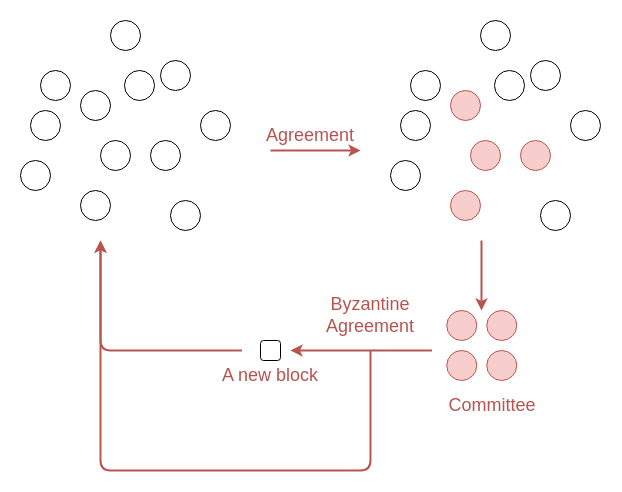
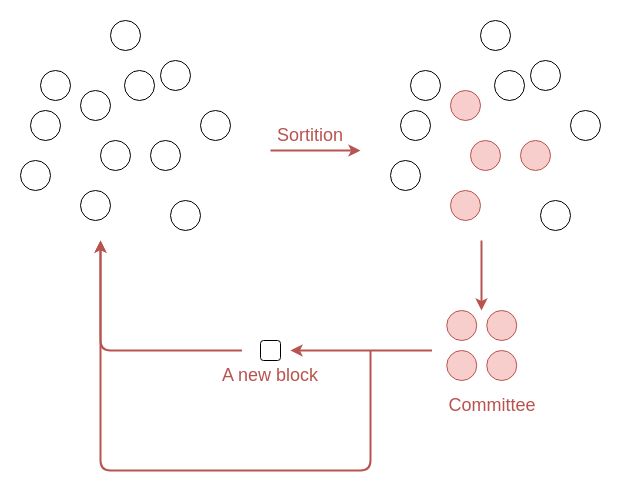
  <mxCell id="0" />
  <mxCell id="1" parent="0" />
  <mxCell id="2" value="" style="ellipse;whiteSpace=wrap;html=1;aspect=fixed;" parent="1" vertex="1"><mxGeometry x="40" y="70" width="30" height="30" as="geometry" /></mxCell>
  <mxCell id="3" value="" style="ellipse;whiteSpace=wrap;html=1;aspect=fixed;" parent="1" vertex="1"><mxGeometry x="30" y="110" width="30" height="30" as="geometry" /></mxCell>
  <mxCell id="4" value="" style="ellipse;whiteSpace=wrap;html=1;aspect=fixed;" parent="1" vertex="1"><mxGeometry x="100" y="140" width="30" height="30" as="geometry" /></mxCell>
  <mxCell id="5" value="" style="ellipse;whiteSpace=wrap;html=1;aspect=fixed;" parent="1" vertex="1"><mxGeometry x="124" y="70" width="30" height="30" as="geometry" /></mxCell>
  <mxCell id="6" value="" style="ellipse;whiteSpace=wrap;html=1;aspect=fixed;" parent="1" vertex="1"><mxGeometry x="80" y="90" width="30" height="30" as="geometry" /></mxCell>
  <mxCell id="7" value="" style="ellipse;whiteSpace=wrap;html=1;aspect=fixed;" parent="1" vertex="1"><mxGeometry x="110" y="20" width="30" height="30" as="geometry" /></mxCell>
  <mxCell id="8" value="" style="ellipse;whiteSpace=wrap;html=1;aspect=fixed;" parent="1" vertex="1"><mxGeometry x="200" y="110" width="30" height="30" as="geometry" /></mxCell>
  <mxCell id="9" value="" style="ellipse;whiteSpace=wrap;html=1;aspect=fixed;" parent="1" vertex="1"><mxGeometry x="150" y="140" width="30" height="30" as="geometry" /></mxCell>
  <mxCell id="10" value="" style="ellipse;whiteSpace=wrap;html=1;aspect=fixed;" parent="1" vertex="1"><mxGeometry x="170" y="200" width="30" height="30" as="geometry" /></mxCell>
  <mxCell id="11" value="" style="ellipse;whiteSpace=wrap;html=1;aspect=fixed;" parent="1" vertex="1"><mxGeometry x="80" y="190" width="30" height="30" as="geometry" /></mxCell>
  <mxCell id="12" value="" style="ellipse;whiteSpace=wrap;html=1;aspect=fixed;" parent="1" vertex="1"><mxGeometry x="20" y="160" width="30" height="30" as="geometry" /></mxCell>
  <mxCell id="13" value="" style="ellipse;whiteSpace=wrap;html=1;aspect=fixed;" parent="1" vertex="1"><mxGeometry x="160" y="60" width="30" height="30" as="geometry" /></mxCell>
  <mxCell id="14" value="" style="endArrow=classic;html=1;strokeWidth=2;fillColor=#f8cecc;strokeColor=#b85450;" parent="1" edge="1"><mxGeometry width="50" height="50" relative="1" as="geometry"><mxPoint x="270" y="150" as="sourcePoint" /><mxPoint x="360" y="150" as="targetPoint" /></mxGeometry></mxCell>
  <mxCell id="15" value="" style="ellipse;whiteSpace=wrap;html=1;aspect=fixed;" parent="1" vertex="1"><mxGeometry x="410" y="70" width="30" height="30" as="geometry" /></mxCell>
  <mxCell id="16" value="" style="ellipse;whiteSpace=wrap;html=1;aspect=fixed;" parent="1" vertex="1"><mxGeometry x="400" y="110" width="30" height="30" as="geometry" /></mxCell>
  <mxCell id="17" value="" style="ellipse;whiteSpace=wrap;html=1;aspect=fixed;fillColor=#f8cecc;strokeColor=#b85450;" parent="1" vertex="1"><mxGeometry x="470" y="140" width="30" height="30" as="geometry" /></mxCell>
  <mxCell id="18" value="" style="ellipse;whiteSpace=wrap;html=1;aspect=fixed;" parent="1" vertex="1"><mxGeometry x="494" y="70" width="30" height="30" as="geometry" /></mxCell>
  <mxCell id="19" value="" style="ellipse;whiteSpace=wrap;html=1;aspect=fixed;fillColor=#f8cecc;strokeColor=#b85450;" parent="1" vertex="1"><mxGeometry x="450" y="90" width="30" height="30" as="geometry" /></mxCell>
  <mxCell id="20" value="" style="ellipse;whiteSpace=wrap;html=1;aspect=fixed;" parent="1" vertex="1"><mxGeometry x="480" y="20" width="30" height="30" as="geometry" /></mxCell>
  <mxCell id="21" value="" style="ellipse;whiteSpace=wrap;html=1;aspect=fixed;" parent="1" vertex="1"><mxGeometry x="570" y="110" width="30" height="30" as="geometry" /></mxCell>
  <mxCell id="22" value="" style="ellipse;whiteSpace=wrap;html=1;aspect=fixed;fillColor=#f8cecc;strokeColor=#b85450;" parent="1" vertex="1"><mxGeometry x="520" y="140" width="30" height="30" as="geometry" /></mxCell>
  <mxCell id="23" value="" style="ellipse;whiteSpace=wrap;html=1;aspect=fixed;" parent="1" vertex="1"><mxGeometry x="540" y="200" width="30" height="30" as="geometry" /></mxCell>
  <mxCell id="24" value="" style="ellipse;whiteSpace=wrap;html=1;aspect=fixed;fillColor=#f8cecc;strokeColor=#b85450;" parent="1" vertex="1"><mxGeometry x="450" y="190" width="30" height="30" as="geometry" /></mxCell>
  <mxCell id="25" value="" style="ellipse;whiteSpace=wrap;html=1;aspect=fixed;" parent="1" vertex="1"><mxGeometry x="390" y="160" width="30" height="30" as="geometry" /></mxCell>
  <mxCell id="26" value="" style="ellipse;whiteSpace=wrap;html=1;aspect=fixed;" parent="1" vertex="1"><mxGeometry x="530" y="60" width="30" height="30" as="geometry" /></mxCell>
  <mxCell id="27" value="&lt;font color=&quot;#b85450&quot; style=&quot;font-size: 18px&quot;&gt;Committee&lt;/font&gt;" style="text;html=1;strokeColor=none;fillColor=none;align=center;verticalAlign=middle;whiteSpace=wrap;rounded=0;fontSize=18;" parent="1" vertex="1"><mxGeometry x="442.5" y="390" width="97.5" height="30" as="geometry" /></mxCell>
  <mxCell id="28" value="" style="endArrow=classic;html=1;fillColor=#f8cecc;strokeColor=#b85450;strokeWidth=2;" edge="1" parent="1"><mxGeometry width="50" height="50" relative="1" as="geometry"><mxPoint x="481" y="240" as="sourcePoint" /><mxPoint x="481" y="310" as="targetPoint" /></mxGeometry></mxCell>
  <mxCell id="29" value="" style="ellipse;whiteSpace=wrap;html=1;aspect=fixed;fillColor=#f8cecc;strokeColor=#b85450;" vertex="1" parent="1"><mxGeometry x="446.25" y="310" width="30" height="30" as="geometry" /></mxCell>
  <mxCell id="30" value="" style="ellipse;whiteSpace=wrap;html=1;aspect=fixed;fillColor=#f8cecc;strokeColor=#b85450;" vertex="1" parent="1"><mxGeometry x="486.25" y="350" width="30" height="30" as="geometry" /></mxCell>
  <mxCell id="31" value="" style="ellipse;whiteSpace=wrap;html=1;aspect=fixed;fillColor=#f8cecc;strokeColor=#b85450;" vertex="1" parent="1"><mxGeometry x="486.25" y="310" width="30" height="30" as="geometry" /></mxCell>
  <mxCell id="32" value="" style="ellipse;whiteSpace=wrap;html=1;aspect=fixed;fillColor=#f8cecc;strokeColor=#b85450;" vertex="1" parent="1"><mxGeometry x="446.25" y="350" width="30" height="30" as="geometry" /></mxCell>
  <mxCell id="33" value="" style="endArrow=classic;html=1;fillColor=#f8cecc;strokeColor=#b85450;strokeWidth=2;" edge="1" parent="1"><mxGeometry width="50" height="50" relative="1" as="geometry"><mxPoint x="431.5" y="350" as="sourcePoint" /><mxPoint x="290" y="350" as="targetPoint" /></mxGeometry></mxCell>
- <mxCell id="34" value="&lt;font color=&quot;#b85450&quot; style=&quot;font-size: 18px&quot;&gt;Byzantine Agreement&lt;/font&gt;" style="text;html=1;strokeColor=none;fillColor=none;align=center;verticalAlign=middle;whiteSpace=wrap;rounded=0;fontSize=18;" vertex="1" parent="1"><mxGeometry x="330" y="300" width="80" height="30" as="geometry" /></mxCell>
  <mxCell id="35" value="" style="rounded=1;whiteSpace=wrap;html=1;" vertex="1" parent="1"><mxGeometry x="260" y="340" width="20" height="20" as="geometry" /></mxCell>
  <mxCell id="36" value="&lt;font color=&quot;#b85450&quot; style=&quot;font-size: 18px&quot;&gt;A new block&lt;/font&gt;" style="text;html=1;strokeColor=none;fillColor=none;align=center;verticalAlign=middle;whiteSpace=wrap;rounded=0;fontSize=18;" vertex="1" parent="1"><mxGeometry x="220" y="360" width="100" height="30" as="geometry" /></mxCell>
  <mxCell id="37" value="" style="endArrow=classic;html=1;fillColor=#f8cecc;strokeColor=#b85450;strokeWidth=2;" edge="1" parent="1"><mxGeometry width="50" height="50" relative="1" as="geometry"><mxPoint x="241.5" y="350" as="sourcePoint" /><mxPoint x="100" y="240" as="targetPoint" /><Array as="points"><mxPoint x="100" y="350" /></Array></mxGeometry></mxCell>
- <mxCell id="38" value="&lt;font color=&quot;#b85450&quot; style=&quot;font-size: 18px&quot;&gt;Agreement&lt;/font&gt;" style="text;html=1;strokeColor=none;fillColor=none;align=center;verticalAlign=middle;whiteSpace=wrap;rounded=0;fontSize=18;" vertex="1" parent="1"><mxGeometry x="270" y="120" width="80" height="30" as="geometry" /></mxCell>
+ <mxCell id="38" value="&lt;font color=&quot;#b85450&quot; style=&quot;font-size: 18px&quot;&gt;Sortition&lt;/font&gt;" style="text;html=1;strokeColor=none;fillColor=none;align=center;verticalAlign=middle;whiteSpace=wrap;rounded=0;fontSize=18;" vertex="1" parent="1"><mxGeometry x="270" y="120" width="80" height="30" as="geometry" /></mxCell>
  <mxCell id="39" value="" style="endArrow=classic;html=1;strokeWidth=2;fillColor=#f8cecc;strokeColor=#b85450;" edge="1" parent="1"><mxGeometry width="50" height="50" relative="1" as="geometry"><mxPoint x="370" y="350" as="sourcePoint" /><mxPoint x="100" y="240" as="targetPoint" /><Array as="points"><mxPoint x="370" y="470" /><mxPoint x="100" y="470" /></Array></mxGeometry></mxCell>
